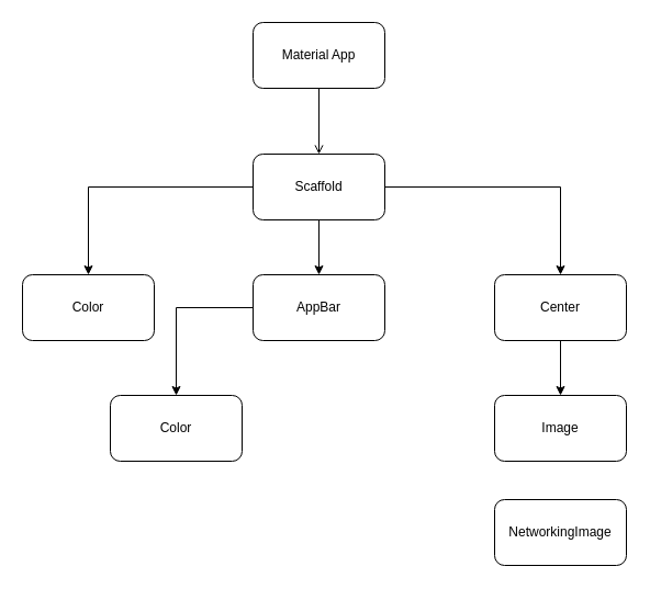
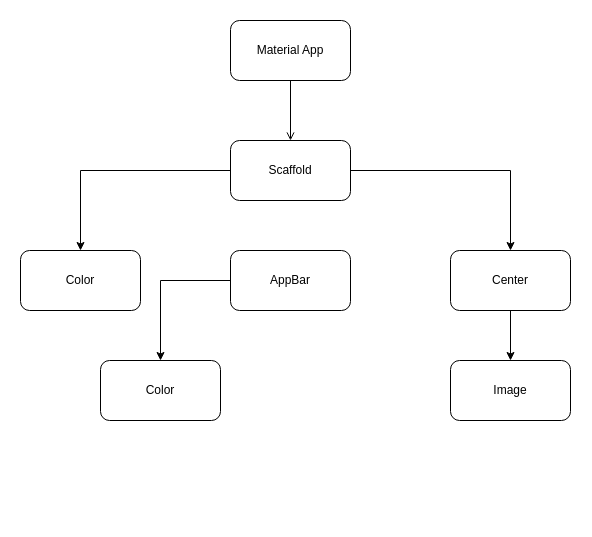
  <mxCell id="0" />
  <mxCell id="1" parent="0" />
  <mxCell id="2" style="edgeStyle=orthogonalEdgeStyle;rounded=0;orthogonalLoop=1;jettySize=auto;html=1;exitX=0.5;exitY=1;exitDx=0;exitDy=0;entryX=0.5;entryY=0;entryDx=0;entryDy=0;endArrow=open;" edge="1" parent="1" source="3" target="7"><mxGeometry relative="1" as="geometry" /></mxCell>
  <mxCell id="3" value="Material App" style="rounded=1;whiteSpace=wrap;html=1;" vertex="1" parent="1"><mxGeometry x="230" y="20" width="120" height="60" as="geometry" /></mxCell>
- <mxCell id="4" style="edgeStyle=orthogonalEdgeStyle;rounded=0;orthogonalLoop=1;jettySize=auto;html=1;entryX=0.5;entryY=0;entryDx=0;entryDy=0;exitX=0.5;exitY=1;exitDx=0;exitDy=0;" edge="1" parent="1" source="7" target="9"><mxGeometry relative="1" as="geometry" /></mxCell>
  <mxCell id="5" style="edgeStyle=orthogonalEdgeStyle;rounded=0;orthogonalLoop=1;jettySize=auto;html=1;" edge="1" parent="1" source="7" target="10"><mxGeometry relative="1" as="geometry" /></mxCell>
  <mxCell id="6" style="edgeStyle=orthogonalEdgeStyle;rounded=0;orthogonalLoop=1;jettySize=auto;html=1;" edge="1" parent="1" source="7" target="12"><mxGeometry relative="1" as="geometry" /></mxCell>
  <mxCell id="7" value="Scaffold" style="rounded=1;whiteSpace=wrap;html=1;" vertex="1" parent="1"><mxGeometry x="230" y="140" width="120" height="60" as="geometry" /></mxCell>
  <mxCell id="8" style="edgeStyle=orthogonalEdgeStyle;rounded=0;orthogonalLoop=1;jettySize=auto;html=1;entryX=0.5;entryY=0;entryDx=0;entryDy=0;" edge="1" parent="1" source="9" target="14"><mxGeometry relative="1" as="geometry" /></mxCell>
  <mxCell id="9" value="AppBar" style="rounded=1;whiteSpace=wrap;html=1;" vertex="1" parent="1"><mxGeometry x="230" y="250" width="120" height="60" as="geometry" /></mxCell>
  <mxCell id="10" value="Color" style="rounded=1;whiteSpace=wrap;html=1;" vertex="1" parent="1"><mxGeometry x="20" y="250" width="120" height="60" as="geometry" /></mxCell>
  <mxCell id="11" style="edgeStyle=orthogonalEdgeStyle;rounded=0;orthogonalLoop=1;jettySize=auto;html=1;entryX=0.5;entryY=0;entryDx=0;entryDy=0;" edge="1" parent="1" source="12" target="13"><mxGeometry relative="1" as="geometry" /></mxCell>
  <mxCell id="12" value="Center" style="rounded=1;whiteSpace=wrap;html=1;" vertex="1" parent="1"><mxGeometry x="450" y="250" width="120" height="60" as="geometry" /></mxCell>
  <mxCell id="13" value="Image" style="rounded=1;whiteSpace=wrap;html=1;" vertex="1" parent="1"><mxGeometry x="450" y="360" width="120" height="60" as="geometry" /></mxCell>
  <mxCell id="14" value="Color" style="rounded=1;whiteSpace=wrap;html=1;" vertex="1" parent="1"><mxGeometry x="100" y="360" width="120" height="60" as="geometry" /></mxCell>
- <mxCell id="15" value="NetworkingImage" style="rounded=1;whiteSpace=wrap;html=1;" vertex="1" parent="1"><mxGeometry x="450" y="455" width="120" height="60" as="geometry" /></mxCell>
